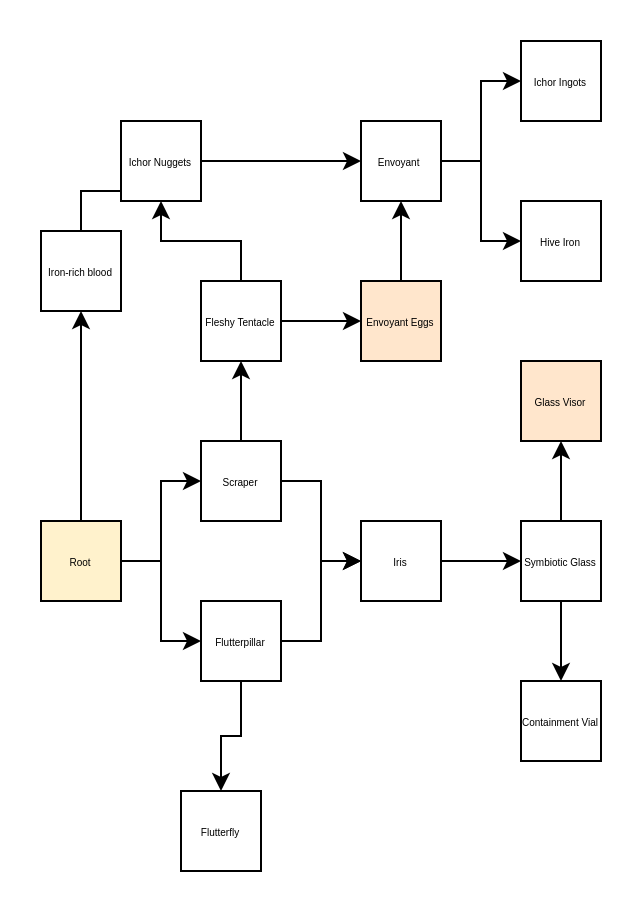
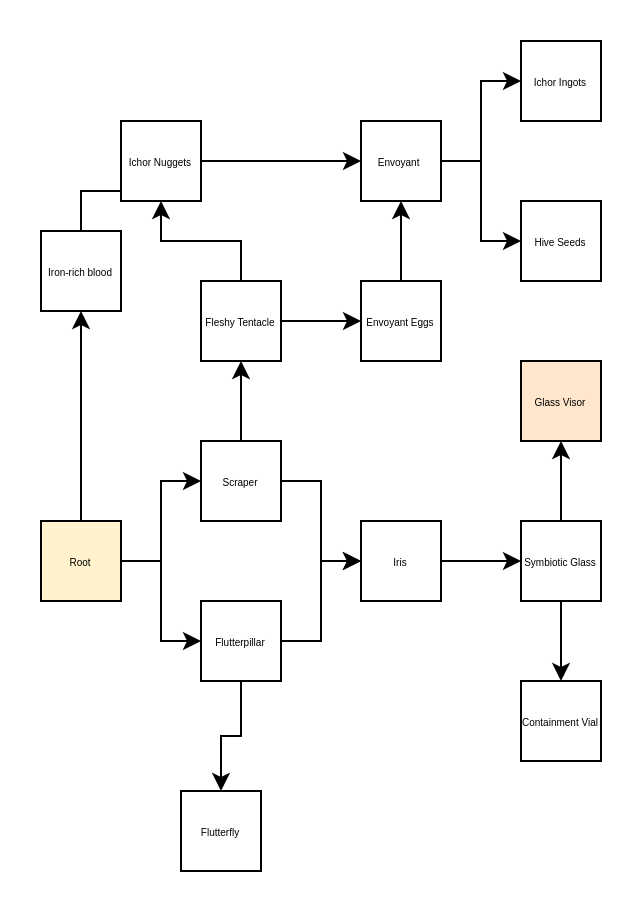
  <mxCell id="0" />
  <mxCell id="1" parent="0" />
  <mxCell id="2" style="edgeStyle=orthogonalEdgeStyle;rounded=0;orthogonalLoop=1;jettySize=auto;html=1;entryX=0;entryY=0.5;entryDx=0;entryDy=0;fontSize=5;" parent="1" source="5" target="8" edge="1"><mxGeometry relative="1" as="geometry" /></mxCell>
  <mxCell id="3" style="edgeStyle=orthogonalEdgeStyle;rounded=0;orthogonalLoop=1;jettySize=auto;html=1;entryX=0;entryY=0.5;entryDx=0;entryDy=0;fontSize=5;" parent="1" source="5" target="11" edge="1"><mxGeometry relative="1" as="geometry" /></mxCell>
  <mxCell id="4" value="" style="edgeStyle=orthogonalEdgeStyle;rounded=0;orthogonalLoop=1;jettySize=auto;html=1;fontSize=5;" parent="1" source="5" target="16" edge="1"><mxGeometry relative="1" as="geometry" /></mxCell>
  <mxCell id="5" value="Root" style="rounded=0;whiteSpace=wrap;html=1;fontSize=5;fillColor=#fff2cc;" parent="1" vertex="1"><mxGeometry x="20" y="260" width="40" height="40" as="geometry" /></mxCell>
  <mxCell id="6" style="edgeStyle=orthogonalEdgeStyle;rounded=0;orthogonalLoop=1;jettySize=auto;html=1;entryX=0;entryY=0.5;entryDx=0;entryDy=0;fontSize=5;" parent="1" source="8" target="14" edge="1"><mxGeometry relative="1" as="geometry" /></mxCell>
  <mxCell id="7" value="" style="edgeStyle=orthogonalEdgeStyle;rounded=0;orthogonalLoop=1;jettySize=auto;html=1;fontSize=5;" parent="1" source="8" target="19" edge="1"><mxGeometry relative="1" as="geometry" /></mxCell>
  <mxCell id="8" value="Scraper" style="rounded=0;whiteSpace=wrap;html=1;fontSize=5;" parent="1" vertex="1"><mxGeometry x="100" y="220" width="40" height="40" as="geometry" /></mxCell>
  <mxCell id="9" style="edgeStyle=orthogonalEdgeStyle;rounded=0;orthogonalLoop=1;jettySize=auto;html=1;entryX=0;entryY=0.5;entryDx=0;entryDy=0;fontSize=5;" parent="1" source="11" target="14" edge="1"><mxGeometry relative="1" as="geometry" /></mxCell>
  <mxCell id="10" value="" style="edgeStyle=orthogonalEdgeStyle;rounded=0;orthogonalLoop=1;jettySize=auto;html=1;fontSize=5;" parent="1" source="11" target="12" edge="1"><mxGeometry relative="1" as="geometry" /></mxCell>
  <mxCell id="11" value="Flutterpillar" style="rounded=0;whiteSpace=wrap;html=1;fontSize=5;" parent="1" vertex="1"><mxGeometry x="100" y="300" width="40" height="40" as="geometry" /></mxCell>
  <mxCell id="12" value="Flutterfly" style="rounded=0;whiteSpace=wrap;html=1;fontSize=5;" parent="1" vertex="1"><mxGeometry x="90" y="395" width="40" height="40" as="geometry" /></mxCell>
  <mxCell id="13" style="edgeStyle=orthogonalEdgeStyle;rounded=0;orthogonalLoop=1;jettySize=auto;html=1;entryX=0;entryY=0.5;entryDx=0;entryDy=0;fontSize=5;" parent="1" source="14" target="22" edge="1"><mxGeometry relative="1" as="geometry" /></mxCell>
  <mxCell id="14" value="Iris" style="rounded=0;whiteSpace=wrap;html=1;fontSize=5;" parent="1" vertex="1"><mxGeometry x="180" y="260" width="40" height="40" as="geometry" /></mxCell>
  <mxCell id="15" style="edgeStyle=orthogonalEdgeStyle;rounded=0;orthogonalLoop=1;jettySize=auto;html=1;entryX=0.5;entryY=1;entryDx=0;entryDy=0;fontSize=5;" parent="1" source="16" target="24" edge="1"><mxGeometry relative="1" as="geometry" /></mxCell>
  <mxCell id="16" value="Iron-rich blood" style="rounded=0;whiteSpace=wrap;html=1;fontSize=5;" parent="1" vertex="1"><mxGeometry x="20" y="115" width="40" height="40" as="geometry" /></mxCell>
  <mxCell id="17" style="edgeStyle=orthogonalEdgeStyle;rounded=0;orthogonalLoop=1;jettySize=auto;html=1;entryX=0.5;entryY=1;entryDx=0;entryDy=0;fontSize=5;" parent="1" source="19" target="24" edge="1"><mxGeometry relative="1" as="geometry" /></mxCell>
  <mxCell id="18" value="" style="edgeStyle=orthogonalEdgeStyle;rounded=0;orthogonalLoop=1;jettySize=auto;html=1;fontSize=5;" parent="1" source="19" target="26" edge="1"><mxGeometry relative="1" as="geometry" /></mxCell>
  <mxCell id="19" value="Fleshy Tentacle" style="rounded=0;whiteSpace=wrap;html=1;fontSize=5;" parent="1" vertex="1"><mxGeometry x="100" y="140" width="40" height="40" as="geometry" /></mxCell>
  <mxCell id="20" value="" style="edgeStyle=orthogonalEdgeStyle;rounded=0;orthogonalLoop=1;jettySize=auto;html=1;fontSize=5;" parent="1" source="22" target="30" edge="1"><mxGeometry relative="1" as="geometry" /></mxCell>
  <mxCell id="21" value="" style="edgeStyle=orthogonalEdgeStyle;rounded=0;orthogonalLoop=1;jettySize=auto;html=1;fontSize=5;" parent="1" source="22" target="31" edge="1"><mxGeometry relative="1" as="geometry" /></mxCell>
  <mxCell id="22" value="Symbiotic Glass" style="rounded=0;whiteSpace=wrap;html=1;fontSize=5;" parent="1" vertex="1"><mxGeometry x="260" y="260" width="40" height="40" as="geometry" /></mxCell>
  <mxCell id="23" style="edgeStyle=orthogonalEdgeStyle;rounded=0;orthogonalLoop=1;jettySize=auto;html=1;entryX=0;entryY=0.5;entryDx=0;entryDy=0;fontSize=5;" parent="1" source="24" target="29" edge="1"><mxGeometry relative="1" as="geometry" /></mxCell>
  <mxCell id="24" value="Ichor Nuggets" style="rounded=0;whiteSpace=wrap;html=1;fontSize=5;" parent="1" vertex="1"><mxGeometry x="60" width="40" height="40" as="geometry" y="60" /></mxCell>
  <mxCell id="25" value="" style="edgeStyle=orthogonalEdgeStyle;rounded=0;orthogonalLoop=1;jettySize=auto;html=1;fontSize=5;" parent="1" source="26" target="29" edge="1"><mxGeometry relative="1" as="geometry" /></mxCell>
- <mxCell id="26" value="Envoyant Eggs" style="rounded=0;whiteSpace=wrap;html=1;fontSize=5;fillColor=#ffe6cc;" parent="1" vertex="1"><mxGeometry x="180" y="140" width="40" height="40" as="geometry" /></mxCell>
+ <mxCell id="26" value="Envoyant Eggs" style="rounded=0;whiteSpace=wrap;html=1;fontSize=5;" parent="1" vertex="1"><mxGeometry x="180" y="140" width="40" height="40" as="geometry" /></mxCell>
  <mxCell id="27" value="" style="edgeStyle=orthogonalEdgeStyle;rounded=0;orthogonalLoop=1;jettySize=auto;html=1;fontSize=5;" parent="1" source="29" target="32" edge="1"><mxGeometry relative="1" as="geometry" /></mxCell>
  <mxCell id="28" style="edgeStyle=orthogonalEdgeStyle;rounded=0;orthogonalLoop=1;jettySize=auto;html=1;entryX=0;entryY=0.5;entryDx=0;entryDy=0;fontSize=5;" parent="1" source="29" target="33" edge="1"><mxGeometry relative="1" as="geometry" /></mxCell>
  <mxCell id="29" value="Envoyant&amp;nbsp;" style="rounded=0;whiteSpace=wrap;html=1;fontSize=5;" parent="1" vertex="1"><mxGeometry x="180" width="40" height="40" as="geometry" y="60" /></mxCell>
  <mxCell id="30" value="Containment Vial" style="rounded=0;whiteSpace=wrap;html=1;fontSize=5;" parent="1" vertex="1"><mxGeometry x="260" y="340" width="40" height="40" as="geometry" /></mxCell>
  <mxCell id="31" value="Glass Visor" style="rounded=0;whiteSpace=wrap;html=1;fontSize=5;fillColor=#ffe6cc;" parent="1" vertex="1"><mxGeometry x="260" y="180" width="40" height="40" as="geometry" /></mxCell>
- <mxCell id="32" value="Hive Iron" style="rounded=0;whiteSpace=wrap;html=1;fontSize=5;" parent="1" vertex="1"><mxGeometry x="260" y="100" width="40" height="40" as="geometry" /></mxCell>
+ <mxCell id="32" value="Hive Seeds" style="rounded=0;whiteSpace=wrap;html=1;fontSize=5;" parent="1" vertex="1"><mxGeometry x="260" y="100" width="40" height="40" as="geometry" /></mxCell>
  <mxCell id="33" value="Ichor Ingots" style="rounded=0;whiteSpace=wrap;html=1;fontSize=5;" parent="1" vertex="1"><mxGeometry x="260" y="20" width="40" height="40" as="geometry" /></mxCell>
